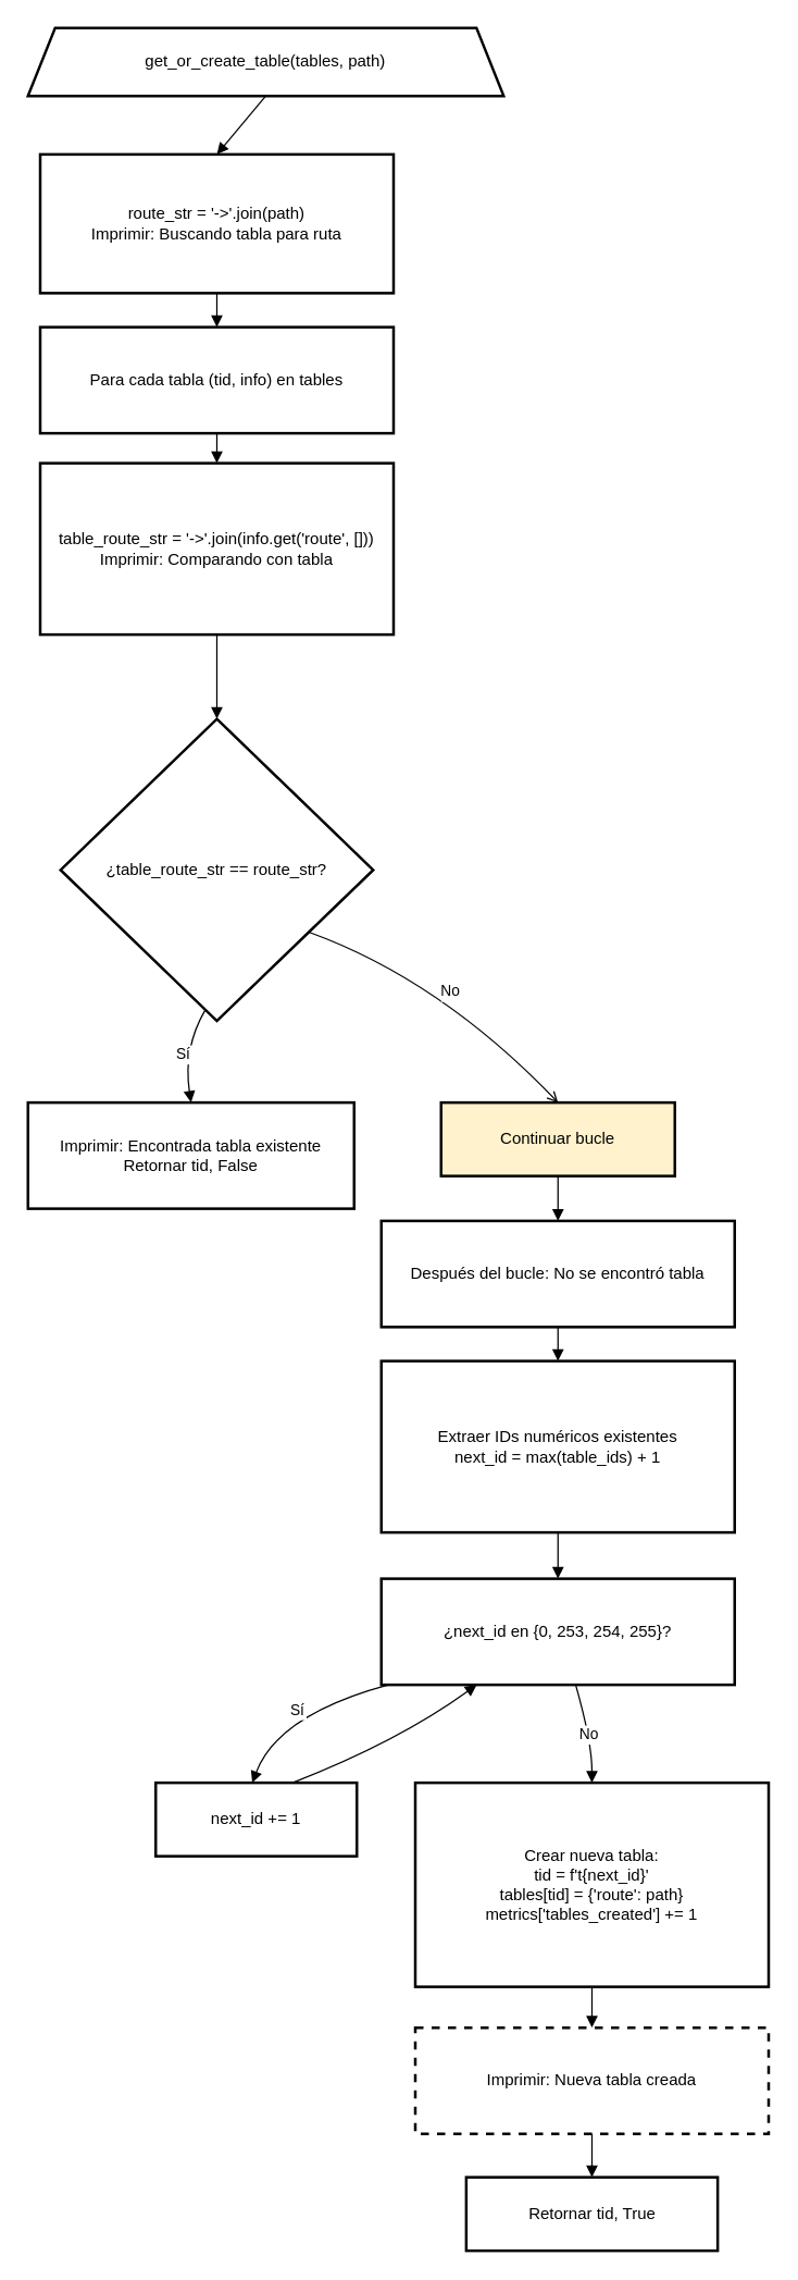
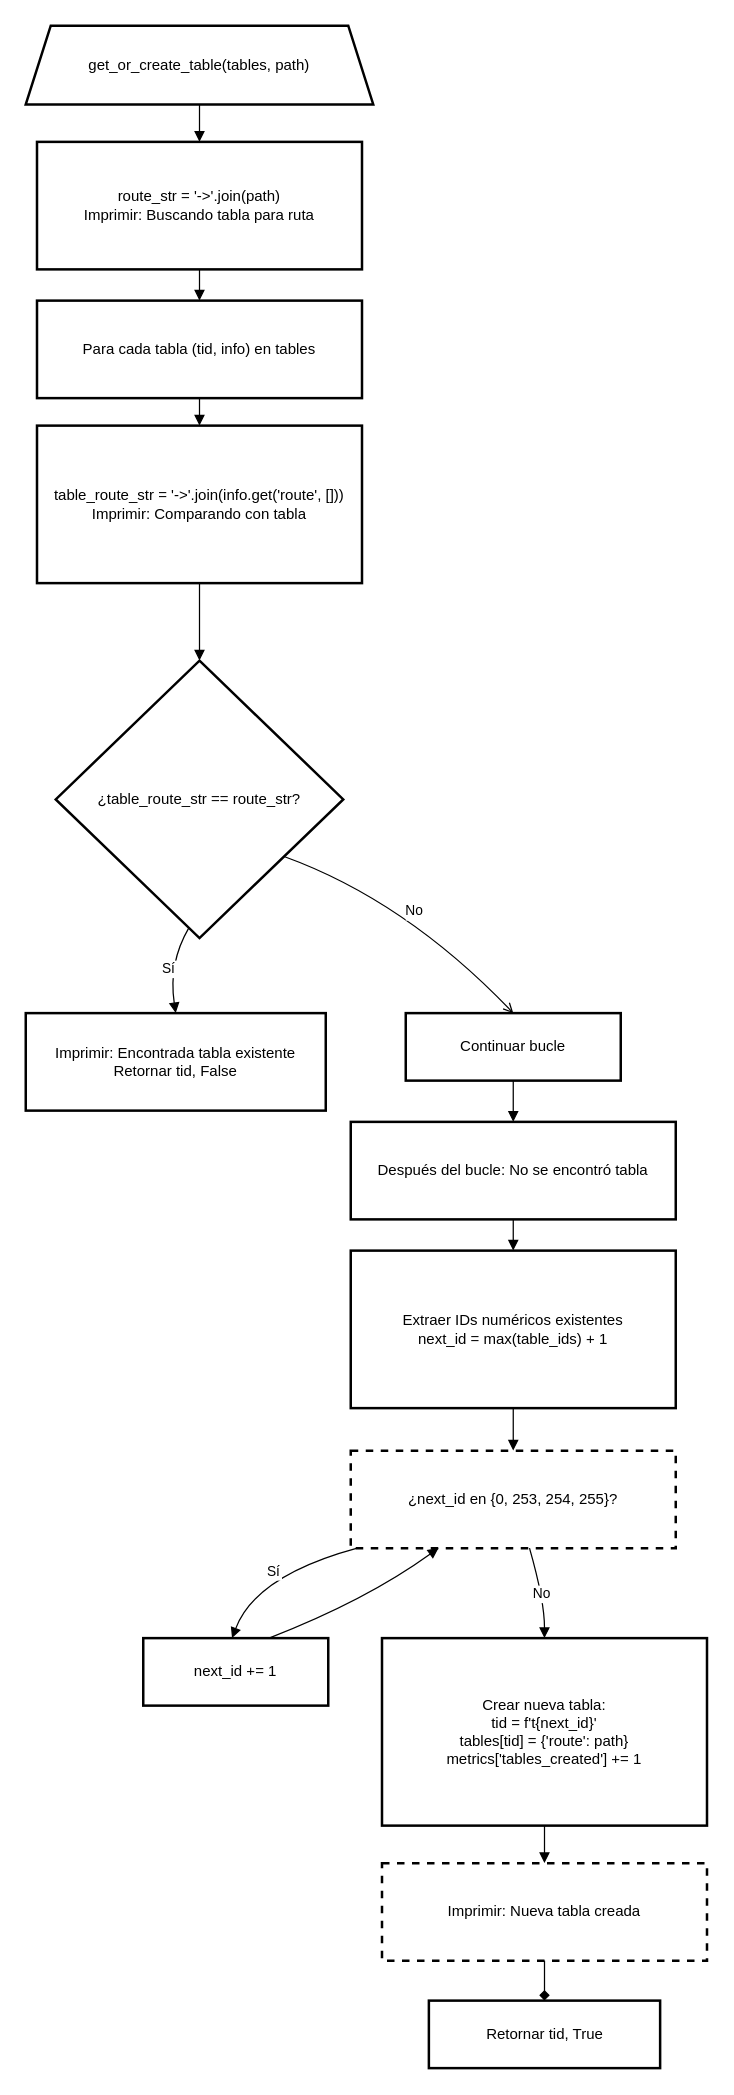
  <mxCell id="0" />
  <mxCell id="1" parent="0" />
- <mxCell id="2" value="get_or_create_table(tables, path)" style="shape=trapezoid;perimeter=trapezoidPerimeter;fixedSize=1;strokeWidth=2;whiteSpace=wrap;" vertex="1" parent="1"><mxGeometry x="20" y="20" width="350" height="50" as="geometry" /></mxCell>
+ <mxCell id="2" value="get_or_create_table(tables, path)" style="shape=trapezoid;perimeter=trapezoidPerimeter;fixedSize=1;strokeWidth=2;whiteSpace=wrap;" vertex="1" parent="1"><mxGeometry x="20" y="20" width="278" height="63" as="geometry" /></mxCell>
  <mxCell id="3" value="route_str = '-&gt;'.join(path)&#10;    Imprimir: Buscando tabla para ruta" style="whiteSpace=wrap;strokeWidth=2;" vertex="1" parent="1"><mxGeometry x="29" y="113" width="260" height="102" as="geometry" /></mxCell>
  <mxCell id="4" value="Para cada tabla (tid, info) en tables" style="whiteSpace=wrap;strokeWidth=2;" vertex="1" parent="1"><mxGeometry x="29" y="240" width="260" height="78" as="geometry" /></mxCell>
  <mxCell id="5" value="table_route_str = '-&gt;'.join(info.get('route', []))&#10;    Imprimir: Comparando con tabla" style="whiteSpace=wrap;strokeWidth=2;" vertex="1" parent="1"><mxGeometry x="29" y="340" width="260" height="126" as="geometry" /></mxCell>
  <mxCell id="6" value="¿table_route_str == route_str?" style="rhombus;strokeWidth=2;whiteSpace=wrap;" vertex="1" parent="1"><mxGeometry x="44" y="528" width="230" height="222" as="geometry" /></mxCell>
  <mxCell id="7" value="Imprimir: Encontrada tabla existente&#10;    Retornar tid, False" style="whiteSpace=wrap;strokeWidth=2;" vertex="1" parent="1"><mxGeometry x="20" y="810" width="240" height="78" as="geometry" /></mxCell>
- <mxCell id="8" value="Continuar bucle" style="whiteSpace=wrap;strokeWidth=2;fillColor=#fff2cc;" vertex="1" parent="1"><mxGeometry x="324" y="810" width="172" height="54" as="geometry" /></mxCell>
+ <mxCell id="8" value="Continuar bucle" style="whiteSpace=wrap;strokeWidth=2;" vertex="1" parent="1"><mxGeometry x="324" y="810" width="172" height="54" as="geometry" /></mxCell>
  <mxCell id="9" value="Después del bucle: No se encontró tabla" style="whiteSpace=wrap;strokeWidth=2;" vertex="1" parent="1"><mxGeometry x="280" y="897" width="260" height="78" as="geometry" /></mxCell>
  <mxCell id="10" value="Extraer IDs numéricos existentes&#10;    next_id = max(table_ids) + 1" style="whiteSpace=wrap;strokeWidth=2;" vertex="1" parent="1"><mxGeometry x="280" y="1000" width="260" height="126" as="geometry" /></mxCell>
- <mxCell id="11" value="¿next_id en {0, 253, 254, 255}?" style="whiteSpace=wrap;strokeWidth=2;" vertex="1" parent="1"><mxGeometry x="280" y="1160" width="260" height="78" as="geometry" /></mxCell>
+ <mxCell id="11" value="¿next_id en {0, 253, 254, 255}?" style="whiteSpace=wrap;strokeWidth=2;dashed=1;" vertex="1" parent="1"><mxGeometry x="280" y="1160" width="260" height="78" as="geometry" /></mxCell>
  <mxCell id="12" value="next_id += 1" style="whiteSpace=wrap;strokeWidth=2;" vertex="1" parent="1"><mxGeometry x="114" y="1310" width="148" height="54" as="geometry" /></mxCell>
  <mxCell id="13" value="Crear nueva tabla:&#10;    tid = f't{next_id}'&#10;    tables[tid] = {'route': path}&#10;    metrics['tables_created'] += 1" style="whiteSpace=wrap;strokeWidth=2;" vertex="1" parent="1"><mxGeometry x="305" y="1310" width="260" height="150" as="geometry" /></mxCell>
  <mxCell id="14" value="Imprimir: Nueva tabla creada" style="whiteSpace=wrap;strokeWidth=2;dashed=1;" vertex="1" parent="1"><mxGeometry x="305" y="1490" width="260" height="78" as="geometry" /></mxCell>
  <mxCell id="15" value="Retornar tid, True" style="whiteSpace=wrap;strokeWidth=2;" vertex="1" parent="1"><mxGeometry x="342.5" y="1600" width="185" height="54" as="geometry" /></mxCell>
  <mxCell id="16" value="" style="curved=1;startArrow=none;endArrow=block;exitX=0.5;exitY=1;entryX=0.5;entryY=0;rounded=0;" edge="1" parent="1" source="2" target="3"><mxGeometry relative="1" as="geometry"><Array as="points" /></mxGeometry></mxCell>
  <mxCell id="17" value="" style="curved=1;startArrow=none;endArrow=block;exitX=0.5;exitY=1;entryX=0.5;entryY=0;rounded=0;" edge="1" parent="1" source="3" target="4"><mxGeometry relative="1" as="geometry"><Array as="points" /></mxGeometry></mxCell>
  <mxCell id="18" value="" style="curved=1;startArrow=none;endArrow=block;exitX=0.5;exitY=1;entryX=0.5;entryY=0;rounded=0;" edge="1" parent="1" source="4" target="5"><mxGeometry relative="1" as="geometry"><Array as="points" /></mxGeometry></mxCell>
  <mxCell id="19" value="" style="curved=1;startArrow=none;endArrow=block;exitX=0.5;exitY=1;entryX=0.5;entryY=0;rounded=0;" edge="1" parent="1" source="5" target="6"><mxGeometry relative="1" as="geometry"><Array as="points" /></mxGeometry></mxCell>
  <mxCell id="20" value="Sí" style="curved=1;startArrow=none;endArrow=block;exitX=0.46;exitY=1;entryX=0.5;entryY=0;rounded=0;" edge="1" parent="1" source="6" target="7"><mxGeometry relative="1" as="geometry"><Array as="points"><mxPoint x="134" y="770" /></Array></mxGeometry></mxCell>
  <mxCell id="21" value="No" style="curved=1;startArrow=none;endArrow=open;exitX=1;exitY=0.85;entryX=0.5;entryY=0;rounded=0;" edge="1" parent="1" source="6" target="8"><mxGeometry relative="1" as="geometry"><Array as="points"><mxPoint x="324" y="720" /></Array></mxGeometry></mxCell>
  <mxCell id="22" value="" style="curved=1;startArrow=none;endArrow=block;exitX=0.5;exitY=1;entryX=0.5;entryY=0;rounded=0;" edge="1" parent="1" source="8" target="9"><mxGeometry relative="1" as="geometry"><Array as="points" /></mxGeometry></mxCell>
  <mxCell id="23" value="" style="curved=1;startArrow=none;endArrow=block;exitX=0.5;exitY=1;entryX=0.5;entryY=0;rounded=0;" edge="1" parent="1" source="9" target="10"><mxGeometry relative="1" as="geometry"><Array as="points" /></mxGeometry></mxCell>
  <mxCell id="24" value="" style="curved=1;startArrow=none;endArrow=block;exitX=0.5;exitY=1;entryX=0.5;entryY=0;rounded=0;" edge="1" parent="1" source="10" target="11"><mxGeometry relative="1" as="geometry"><Array as="points" /></mxGeometry></mxCell>
  <mxCell id="25" value="Sí" style="curved=1;startArrow=none;endArrow=block;exitX=0.02;exitY=1;entryX=0.48;entryY=0;rounded=0;" edge="1" parent="1" source="11" target="12"><mxGeometry relative="1" as="geometry"><Array as="points"><mxPoint x="204" y="1260" /></Array></mxGeometry></mxCell>
  <mxCell id="26" value="No" style="curved=1;startArrow=none;endArrow=block;exitX=0.55;exitY=1;entryX=0.5;entryY=0;rounded=0;" edge="1" parent="1" source="11" target="13"><mxGeometry relative="1" as="geometry"><Array as="points"><mxPoint x="435" y="1280" /></Array></mxGeometry></mxCell>
  <mxCell id="27" value="" style="curved=1;startArrow=none;endArrow=block;exitX=0.68;exitY=0;entryX=0.27;entryY=1;rounded=0;" edge="1" parent="1" source="12" target="11"><mxGeometry relative="1" as="geometry"><Array as="points"><mxPoint x="292" y="1280" /></Array></mxGeometry></mxCell>
  <mxCell id="28" value="" style="curved=1;startArrow=none;endArrow=block;exitX=0.5;exitY=1;entryX=0.5;entryY=0;rounded=0;" edge="1" parent="1" source="13" target="14"><mxGeometry relative="1" as="geometry"><Array as="points" /></mxGeometry></mxCell>
- <mxCell id="29" value="" style="curved=1;startArrow=none;endArrow=block;exitX=0.5;exitY=1;entryX=0.5;entryY=0;rounded=0;" edge="1" parent="1" source="14" target="15"><mxGeometry relative="1" as="geometry"><Array as="points" /></mxGeometry></mxCell>
+ <mxCell id="29" value="" style="curved=1;startArrow=none;endArrow=diamond;exitX=0.5;exitY=1;entryX=0.5;entryY=0;rounded=0;" edge="1" parent="1" source="14" target="15"><mxGeometry relative="1" as="geometry"><Array as="points" /></mxGeometry></mxCell>
